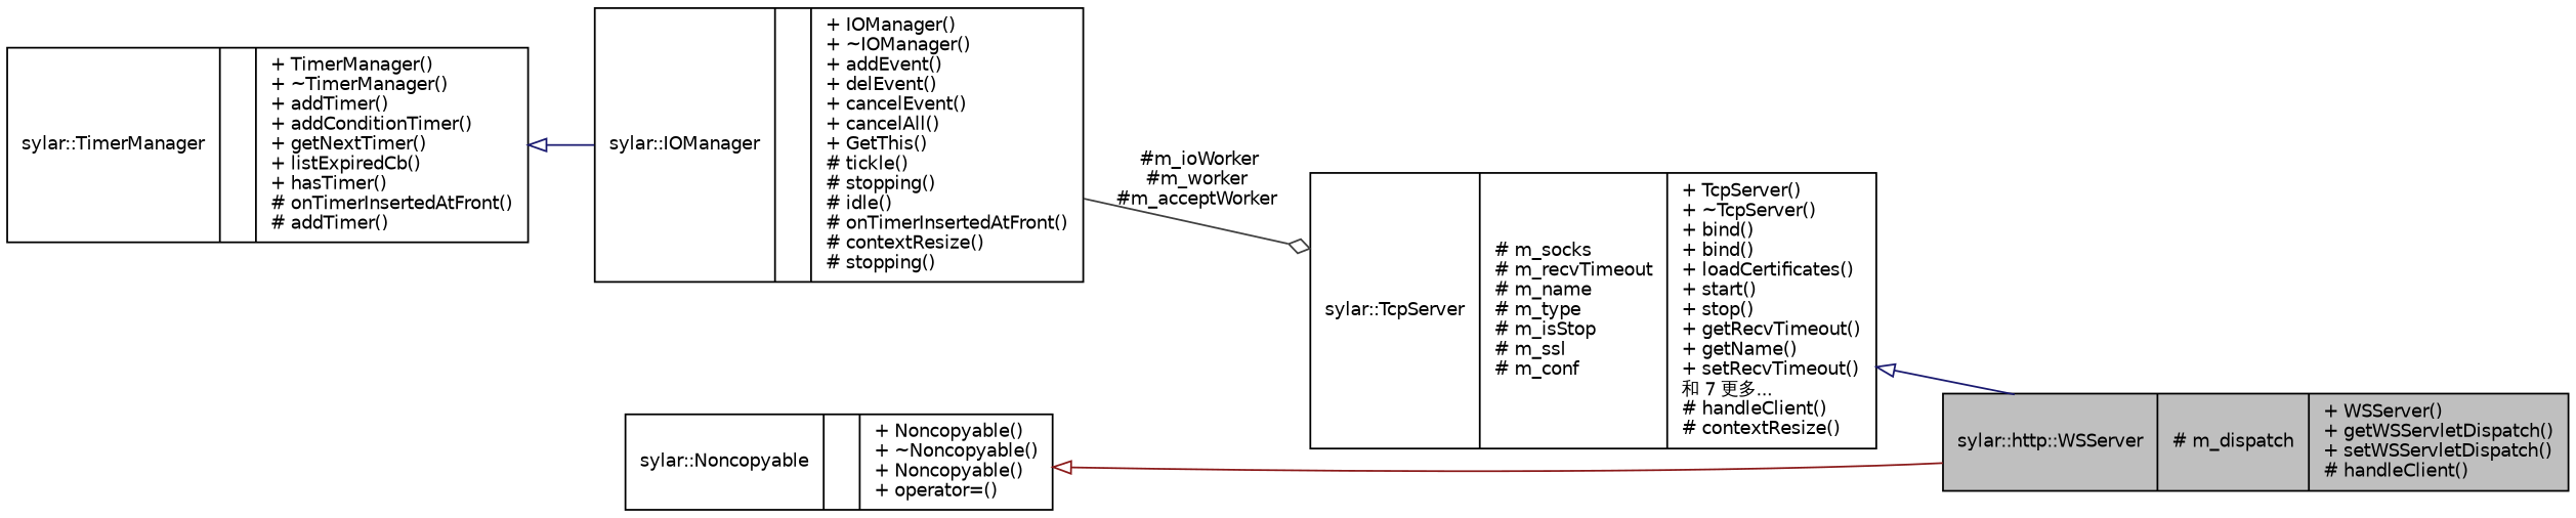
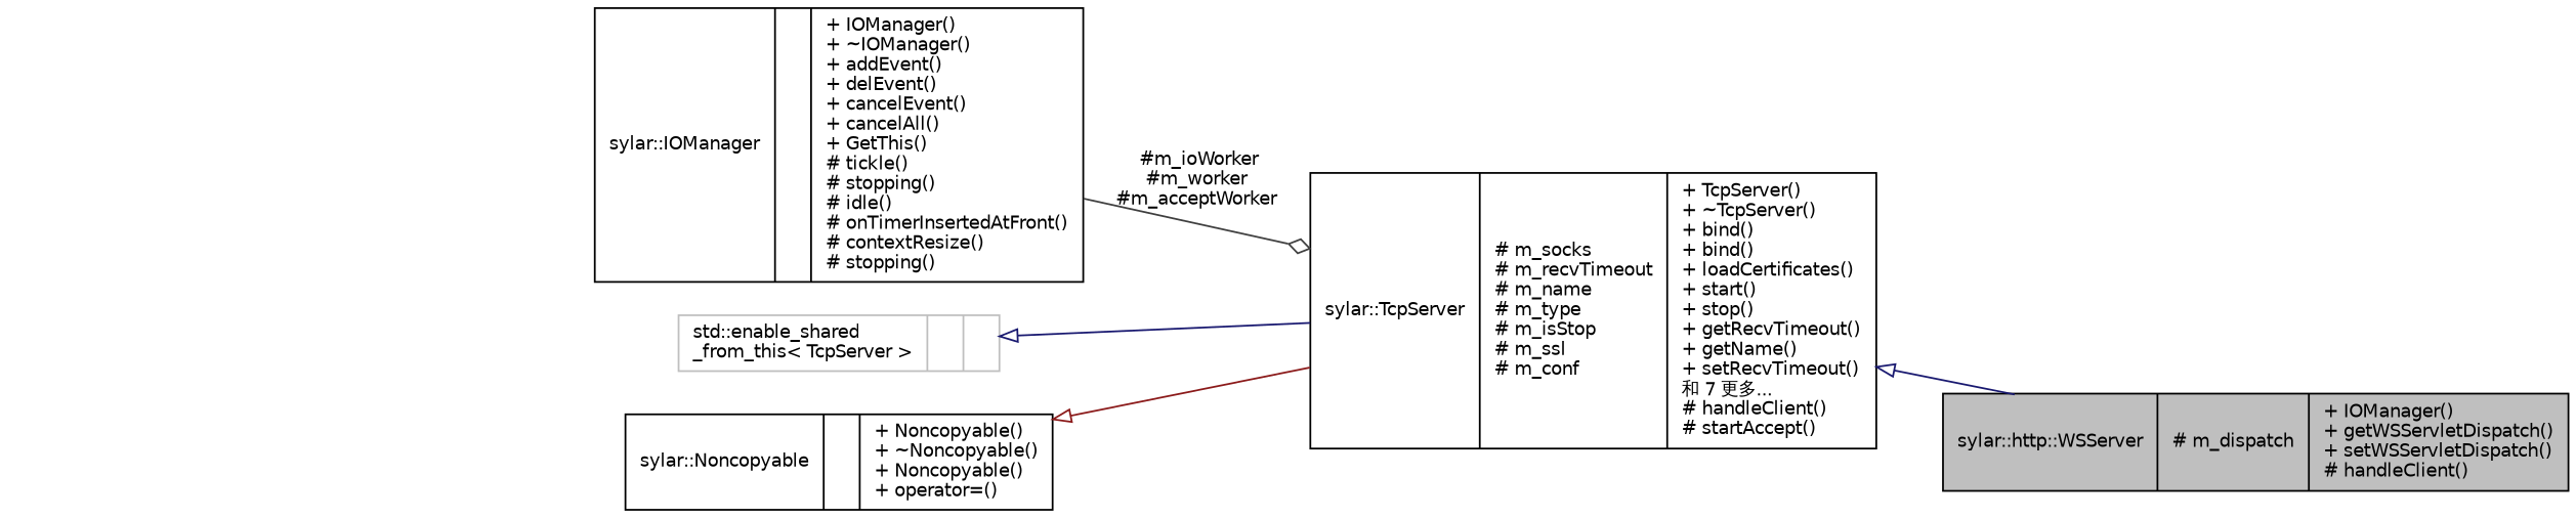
  digraph {
    rankdir=LR
    node [color=black fillcolor=white fontname=Helvetica fontsize=10 shape=record style=filled]
    edge [arrowtail=onormal color=midnightblue dir=back fontname=Helvetica fontsize=10 labelfontname=Helvetica labelfontsize=10 style=solid]
-   n1 [fillcolor=grey75 fontcolor=black height=0.2 label="{sylar::http::WSServer\n|# m_dispatch\l|+ WSServer()\l+ getWSServletDispatch()\l+ setWSServletDispatch()\l# handleClient()\l}" width=0.4]
-   n2 [height=0.2 label="{sylar::TcpServer\n|# m_socks\l# m_recvTimeout\l# m_name\l# m_type\l# m_isStop\l# m_ssl\l# m_conf\l|+ TcpServer()\l+ ~TcpServer()\l+ bind()\l+ bind()\l+ loadCertificates()\l+ start()\l+ stop()\l+ getRecvTimeout()\l+ getName()\l+ setRecvTimeout()\l和 7 更多...\l# handleClient()\l# contextResize()\l}" width=0.4]
+   n1 [fillcolor=grey75 fontcolor=black height=0.2 label="{sylar::http::WSServer\n|# m_dispatch\l|+ IOManager()\l+ getWSServletDispatch()\l+ setWSServletDispatch()\l# handleClient()\l}" width=0.4]
+   n2 [height=0.2 label="{sylar::TcpServer\n|# m_socks\l# m_recvTimeout\l# m_name\l# m_type\l# m_isStop\l# m_ssl\l# m_conf\l|+ TcpServer()\l+ ~TcpServer()\l+ bind()\l+ bind()\l+ loadCertificates()\l+ start()\l+ stop()\l+ getRecvTimeout()\l+ getName()\l+ setRecvTimeout()\l和 7 更多...\l# handleClient()\l# startAccept()\l}" width=0.4]
+   n3 [color=grey75 height=0.2 label="{std::enable_shared\l_from_this\< TcpServer \>\n||}" width=0.4]
    n4 [height=0.2 label="{sylar::Noncopyable\n||+ Noncopyable()\l+ ~Noncopyable()\l+ Noncopyable()\l+ operator=()\l}" width=0.4]
    n5 [height=0.2 label="{sylar::IOManager\n||+ IOManager()\l+ ~IOManager()\l+ addEvent()\l+ delEvent()\l+ cancelEvent()\l+ cancelAll()\l+ GetThis()\l# tickle()\l# stopping()\l# idle()\l# onTimerInsertedAtFront()\l# contextResize()\l# stopping()\l}" width=0.4]
-   n6 [height=0.2 label="{sylar::TimerManager\n||+ TimerManager()\l+ ~TimerManager()\l+ addTimer()\l+ addConditionTimer()\l+ getNextTimer()\l+ listExpiredCb()\l+ hasTimer()\l# onTimerInsertedAtFront()\l# addTimer()\l}" width=0.4]
    n2 -> n1
-   n4 -> n1 [color=firebrick4]
+   n3 -> n2
+   n4 -> n2 [color=firebrick4]
    n5 -> n2 [arrowhead=odiamond color=grey25 label=" #m_ioWorker\n#m_worker\n#m_acceptWorker" arrowtail="" dir=""]
-   n6 -> n5
  }
